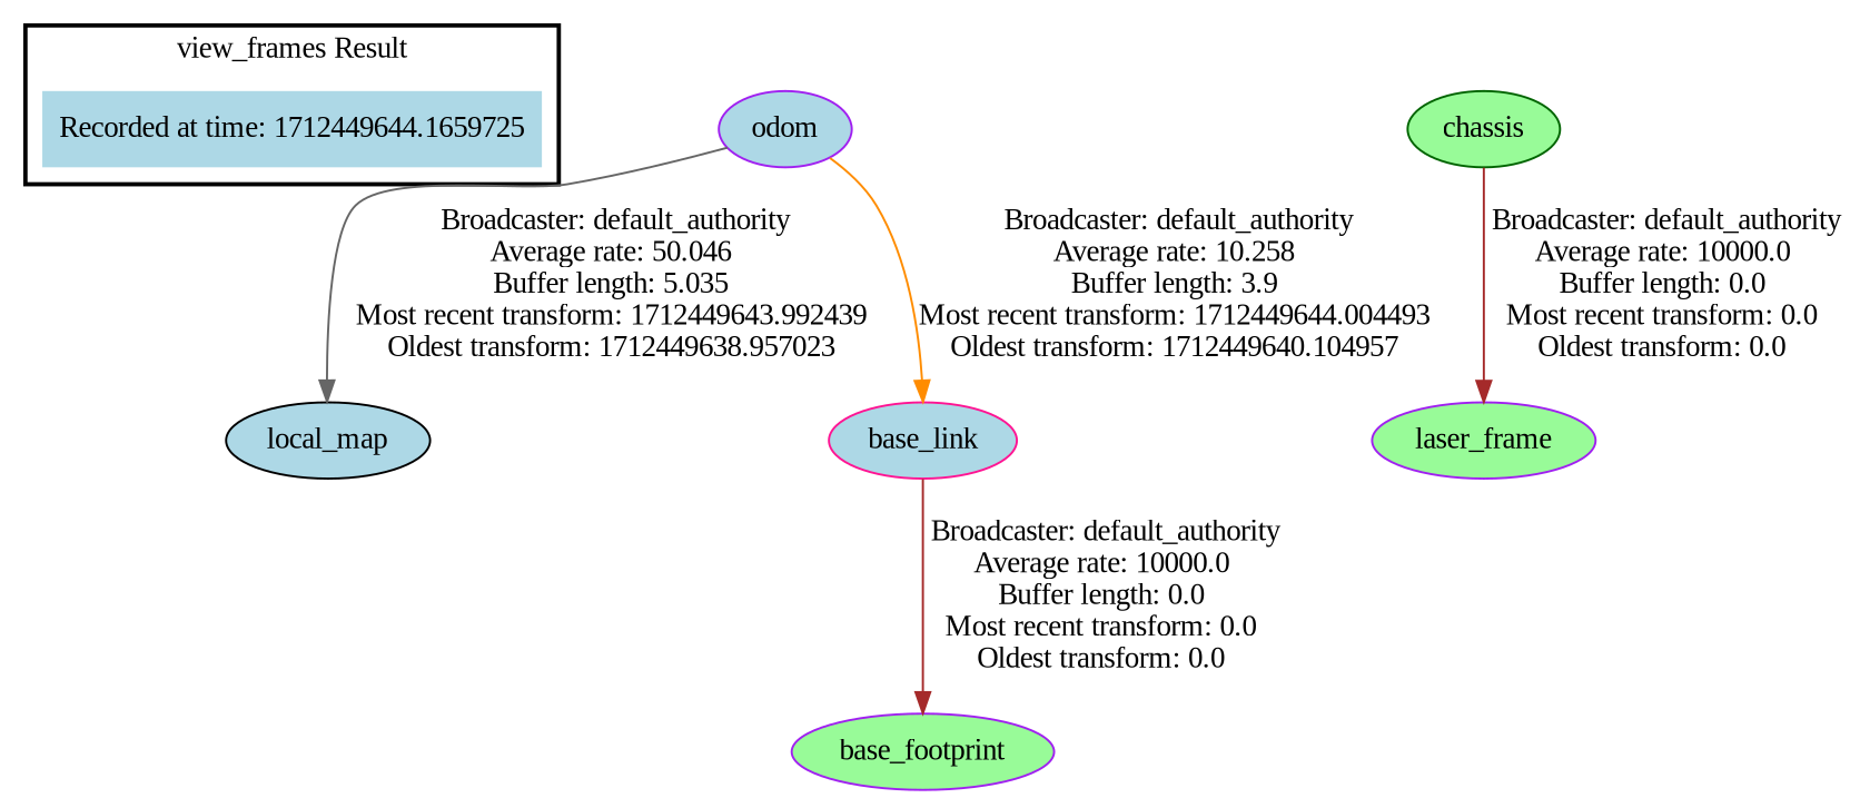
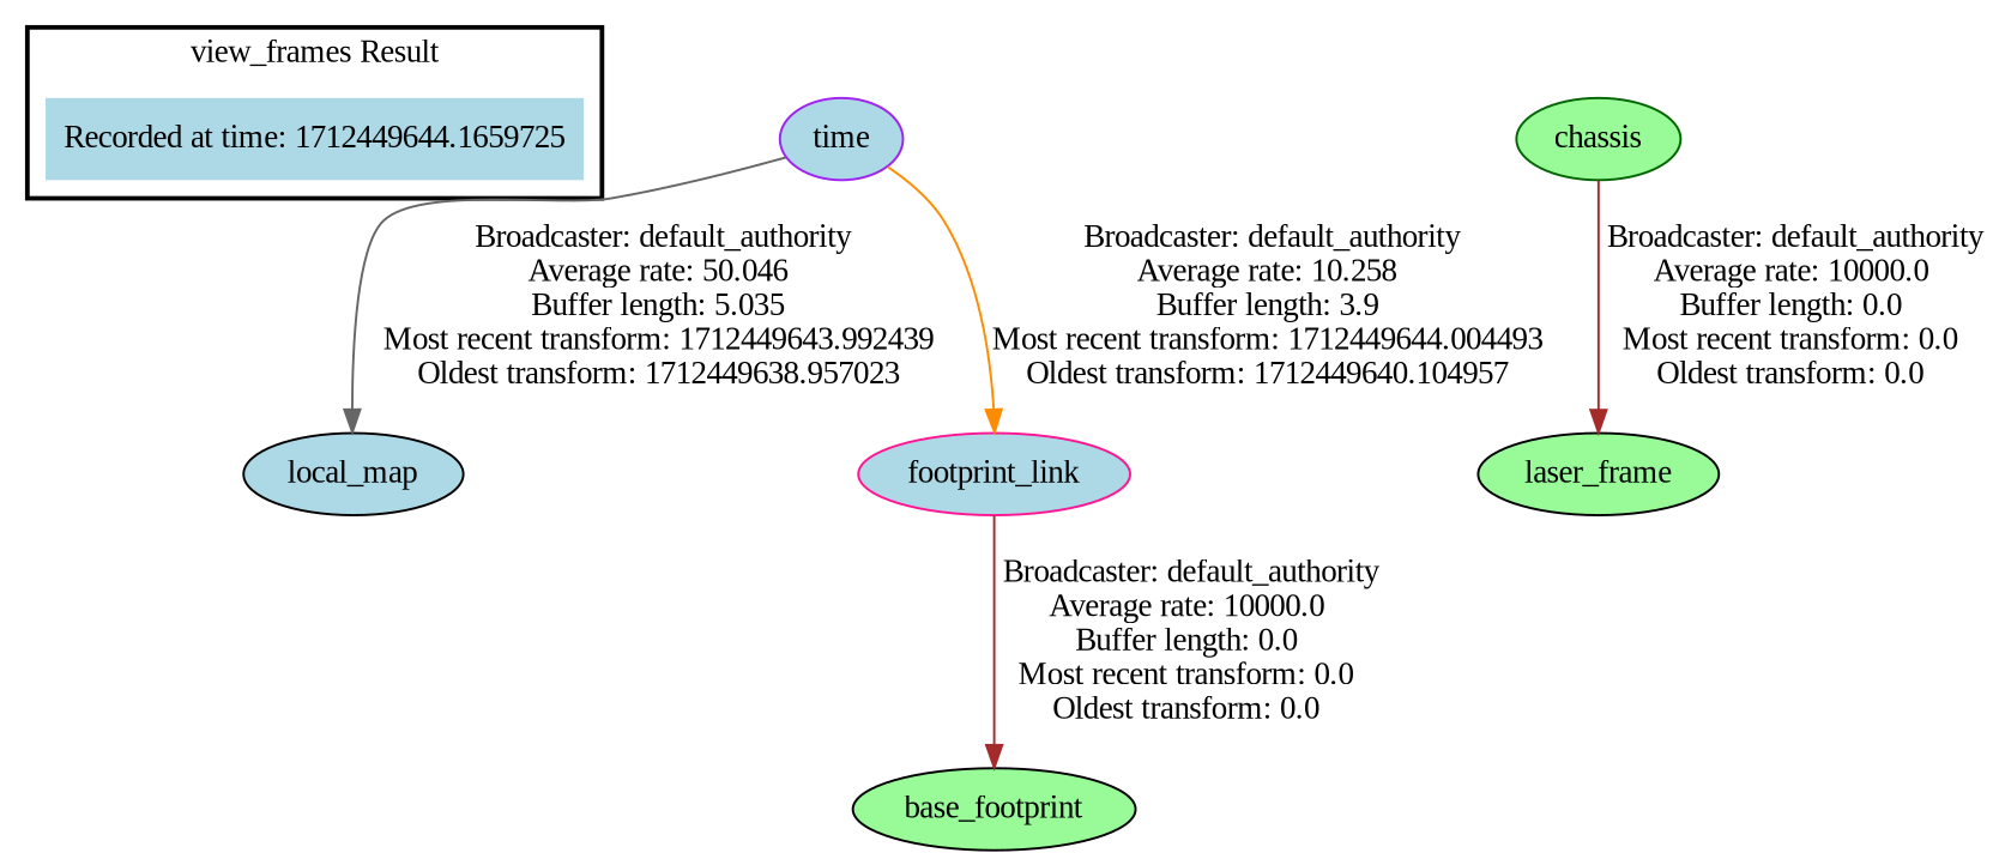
  digraph {
    fontname="Liberation Serif"
    node [color=black fillcolor=lightblue fontname="Liberation Serif" style=filled]
    edge [fontname="Liberation Serif" color=brown]
    "Recorded at time: 1712449644.1659725" [shape=plaintext]
    local_map
-   odom [color=purple]
-   base_link [color=deeppink]
-   base_footprint [color=purple fillcolor=palegreen]
+   odom [color=purple label=time]
+   base_link [color=deeppink label=footprint_link]
+   base_footprint [fillcolor=palegreen]
    chassis [color=darkgreen fillcolor=palegreen]
-   laser_frame [color=purple fillcolor=palegreen]
+   laser_frame [fillcolor=palegreen]
    subgraph cluster_1 {
      color=black
      label="view_frames Result"
      style=bold
      "Recorded at time: 1712449644.1659725"
    }
    "Recorded at time: 1712449644.1659725" -> local_map [style=invis color=""]
    odom -> local_map [color=gray40 label=" Broadcaster: default_authority\nAverage rate: 50.046\nBuffer length: 5.035\nMost recent transform: 1712449643.992439\nOldest transform: 1712449638.957023\n"]
    odom -> base_link [color=darkorange label=" Broadcaster: default_authority\nAverage rate: 10.258\nBuffer length: 3.9\nMost recent transform: 1712449644.004493\nOldest transform: 1712449640.104957\n"]
    base_link -> base_footprint [label=" Broadcaster: default_authority\nAverage rate: 10000.0\nBuffer length: 0.0\nMost recent transform: 0.0\nOldest transform: 0.0\n"]
    chassis -> laser_frame [label=" Broadcaster: default_authority\nAverage rate: 10000.0\nBuffer length: 0.0\nMost recent transform: 0.0\nOldest transform: 0.0\n"]
  }
